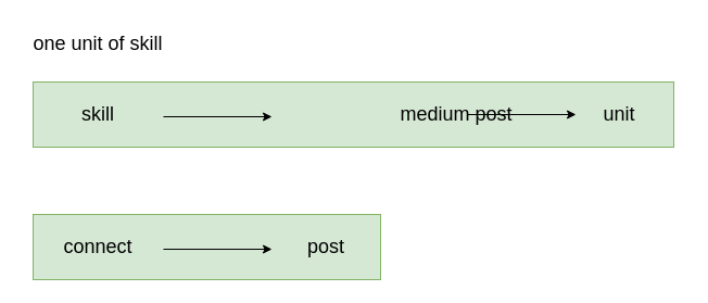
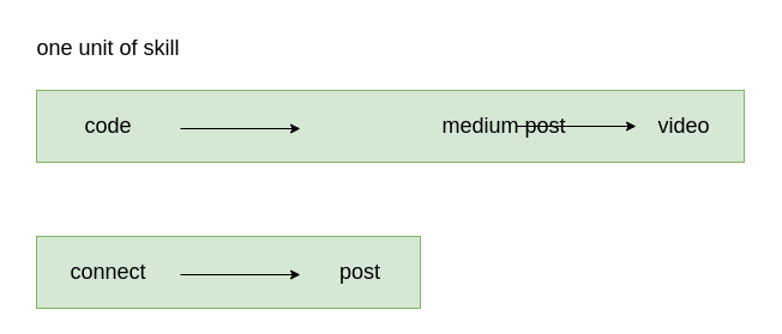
  <mxCell id="0" />
  <mxCell id="1" parent="0" />
  <mxCell id="2" value="" style="rounded=0;whiteSpace=wrap;html=1;labelBackgroundColor=#67AB9F;fillColor=#d5e8d4;strokeColor=#82b366;" vertex="1" parent="1"><mxGeometry x="30" y="75" width="590" height="60" as="geometry" /></mxCell>
- <mxCell id="3" value="&lt;font style=&quot;font-size: 18px&quot;&gt;skill&lt;/font&gt;" style="text;html=1;strokeColor=none;fillColor=none;align=center;verticalAlign=middle;whiteSpace=wrap;rounded=0;" vertex="1" parent="1"><mxGeometry x="30" y="80" width="120" height="50" as="geometry" /></mxCell>
+ <mxCell id="3" value="&lt;font style=&quot;font-size: 18px&quot;&gt;code&lt;/font&gt;" style="text;html=1;strokeColor=none;fillColor=none;align=center;verticalAlign=middle;whiteSpace=wrap;rounded=0;" vertex="1" parent="1"><mxGeometry x="30" y="80" width="120" height="50" as="geometry" /></mxCell>
  <mxCell id="4" value="&lt;font style=&quot;font-size: 18px&quot;&gt;medium post&lt;br&gt;&lt;/font&gt;" style="text;html=1;strokeColor=none;fillColor=none;align=center;verticalAlign=middle;whiteSpace=wrap;rounded=0;" vertex="1" parent="1"><mxGeometry x="360" y="80" width="120" height="50" as="geometry" /></mxCell>
  <mxCell id="5" value="" style="endArrow=classic;html=1;" edge="1" parent="1"><mxGeometry width="50" height="50" relative="1" as="geometry"><mxPoint x="150" y="107" as="sourcePoint" /><mxPoint x="250" y="107" as="targetPoint" /></mxGeometry></mxCell>
- <mxCell id="6" value="&lt;font style=&quot;font-size: 18px&quot;&gt;unit&lt;br&gt;&lt;/font&gt;" style="text;html=1;strokeColor=none;fillColor=none;align=center;verticalAlign=middle;whiteSpace=wrap;rounded=0;" vertex="1" parent="1"><mxGeometry x="510" y="80" width="120" height="50" as="geometry" /></mxCell>
+ <mxCell id="6" value="&lt;font style=&quot;font-size: 18px&quot;&gt;video&lt;br&gt;&lt;/font&gt;" style="text;html=1;strokeColor=none;fillColor=none;align=center;verticalAlign=middle;whiteSpace=wrap;rounded=0;" vertex="1" parent="1"><mxGeometry x="510" y="80" width="120" height="50" as="geometry" /></mxCell>
  <mxCell id="7" value="" style="endArrow=classic;html=1;" edge="1" parent="1"><mxGeometry width="50" height="50" relative="1" as="geometry"><mxPoint x="430" y="105" as="sourcePoint" /><mxPoint x="530" y="105" as="targetPoint" /></mxGeometry></mxCell>
  <mxCell id="8" value="&lt;font style=&quot;font-size: 18px&quot;&gt;one unit of skill&lt;/font&gt;" style="text;html=1;strokeColor=none;fillColor=none;align=center;verticalAlign=middle;whiteSpace=wrap;rounded=0;labelBackgroundColor=none;" vertex="1" parent="1"><mxGeometry x="20" y="20" width="140" height="40" as="geometry" /></mxCell>
  <mxCell id="9" value="" style="rounded=0;whiteSpace=wrap;html=1;labelBackgroundColor=#67AB9F;fillColor=#d5e8d4;strokeColor=#82b366;" vertex="1" parent="1"><mxGeometry x="30" y="197" width="320" height="60" as="geometry" /></mxCell>
  <mxCell id="10" value="&lt;span style=&quot;font-size: 18px&quot;&gt;connect&lt;/span&gt;" style="text;html=1;strokeColor=none;fillColor=none;align=center;verticalAlign=middle;whiteSpace=wrap;rounded=0;" vertex="1" parent="1"><mxGeometry x="30" y="202" width="120" height="50" as="geometry" /></mxCell>
  <mxCell id="11" value="&lt;font style=&quot;font-size: 18px&quot;&gt;post&lt;br&gt;&lt;/font&gt;" style="text;html=1;strokeColor=none;fillColor=none;align=center;verticalAlign=middle;whiteSpace=wrap;rounded=0;" vertex="1" parent="1"><mxGeometry x="240" y="202" width="120" height="50" as="geometry" /></mxCell>
  <mxCell id="12" value="" style="endArrow=classic;html=1;" edge="1" parent="1"><mxGeometry width="50" height="50" relative="1" as="geometry"><mxPoint x="150" y="229" as="sourcePoint" /><mxPoint x="250" y="229" as="targetPoint" /></mxGeometry></mxCell>
